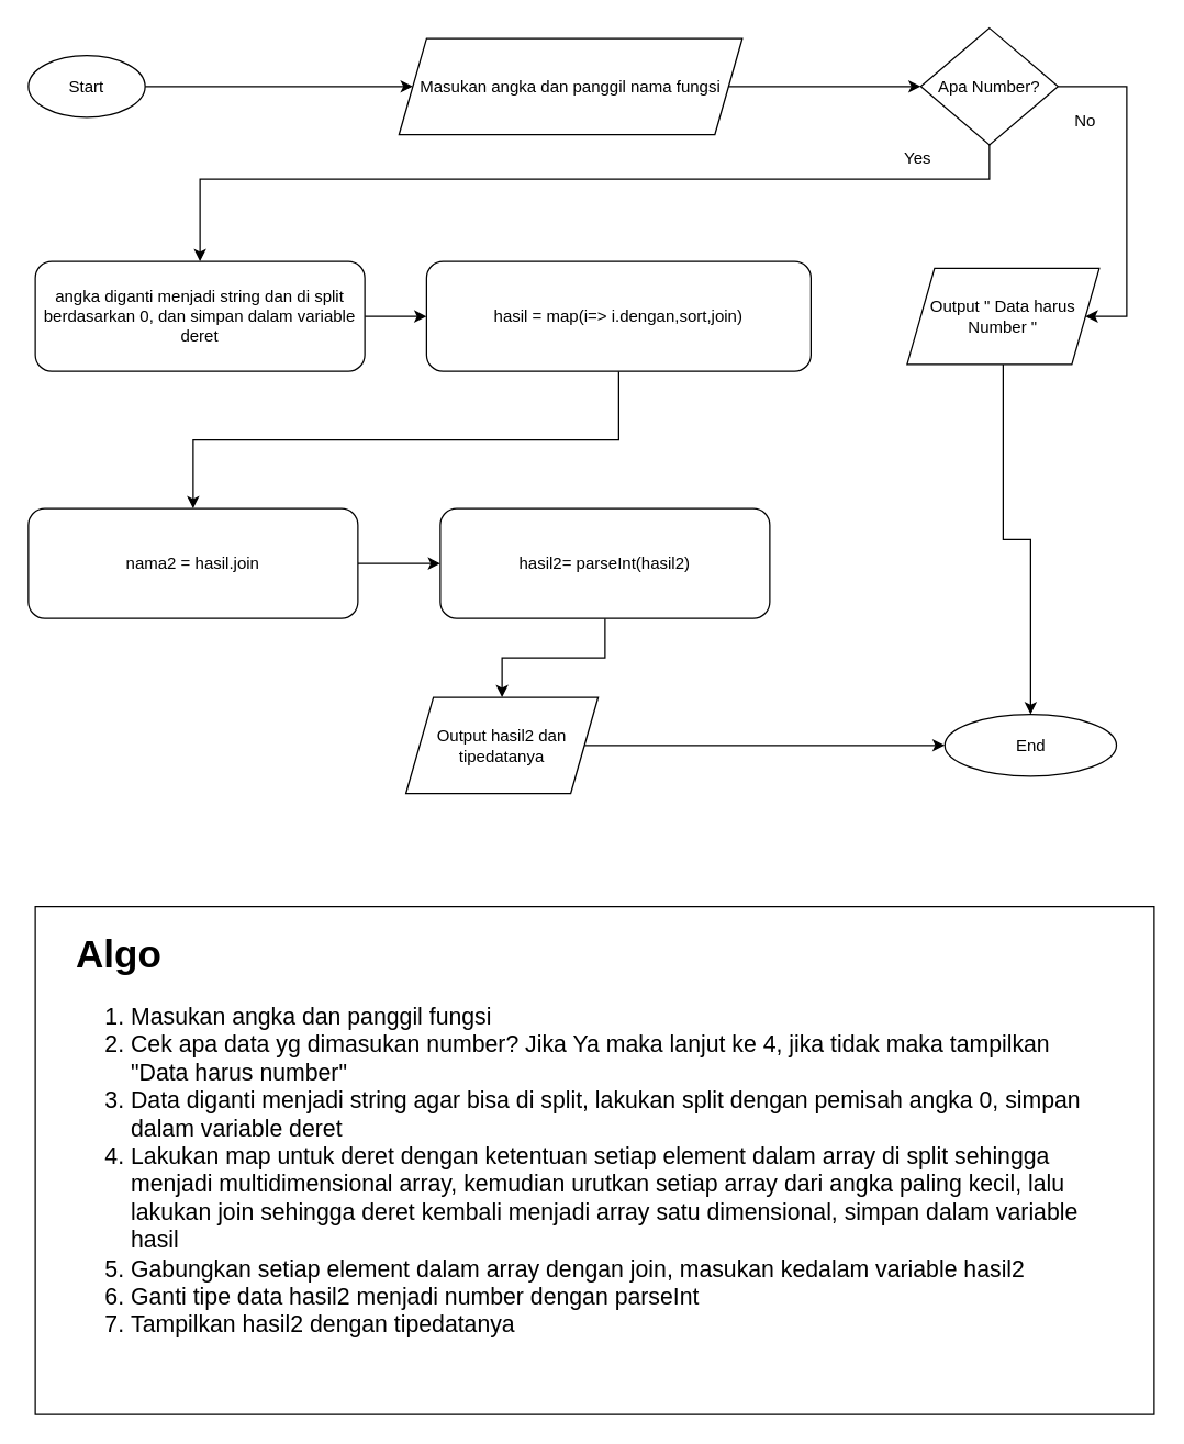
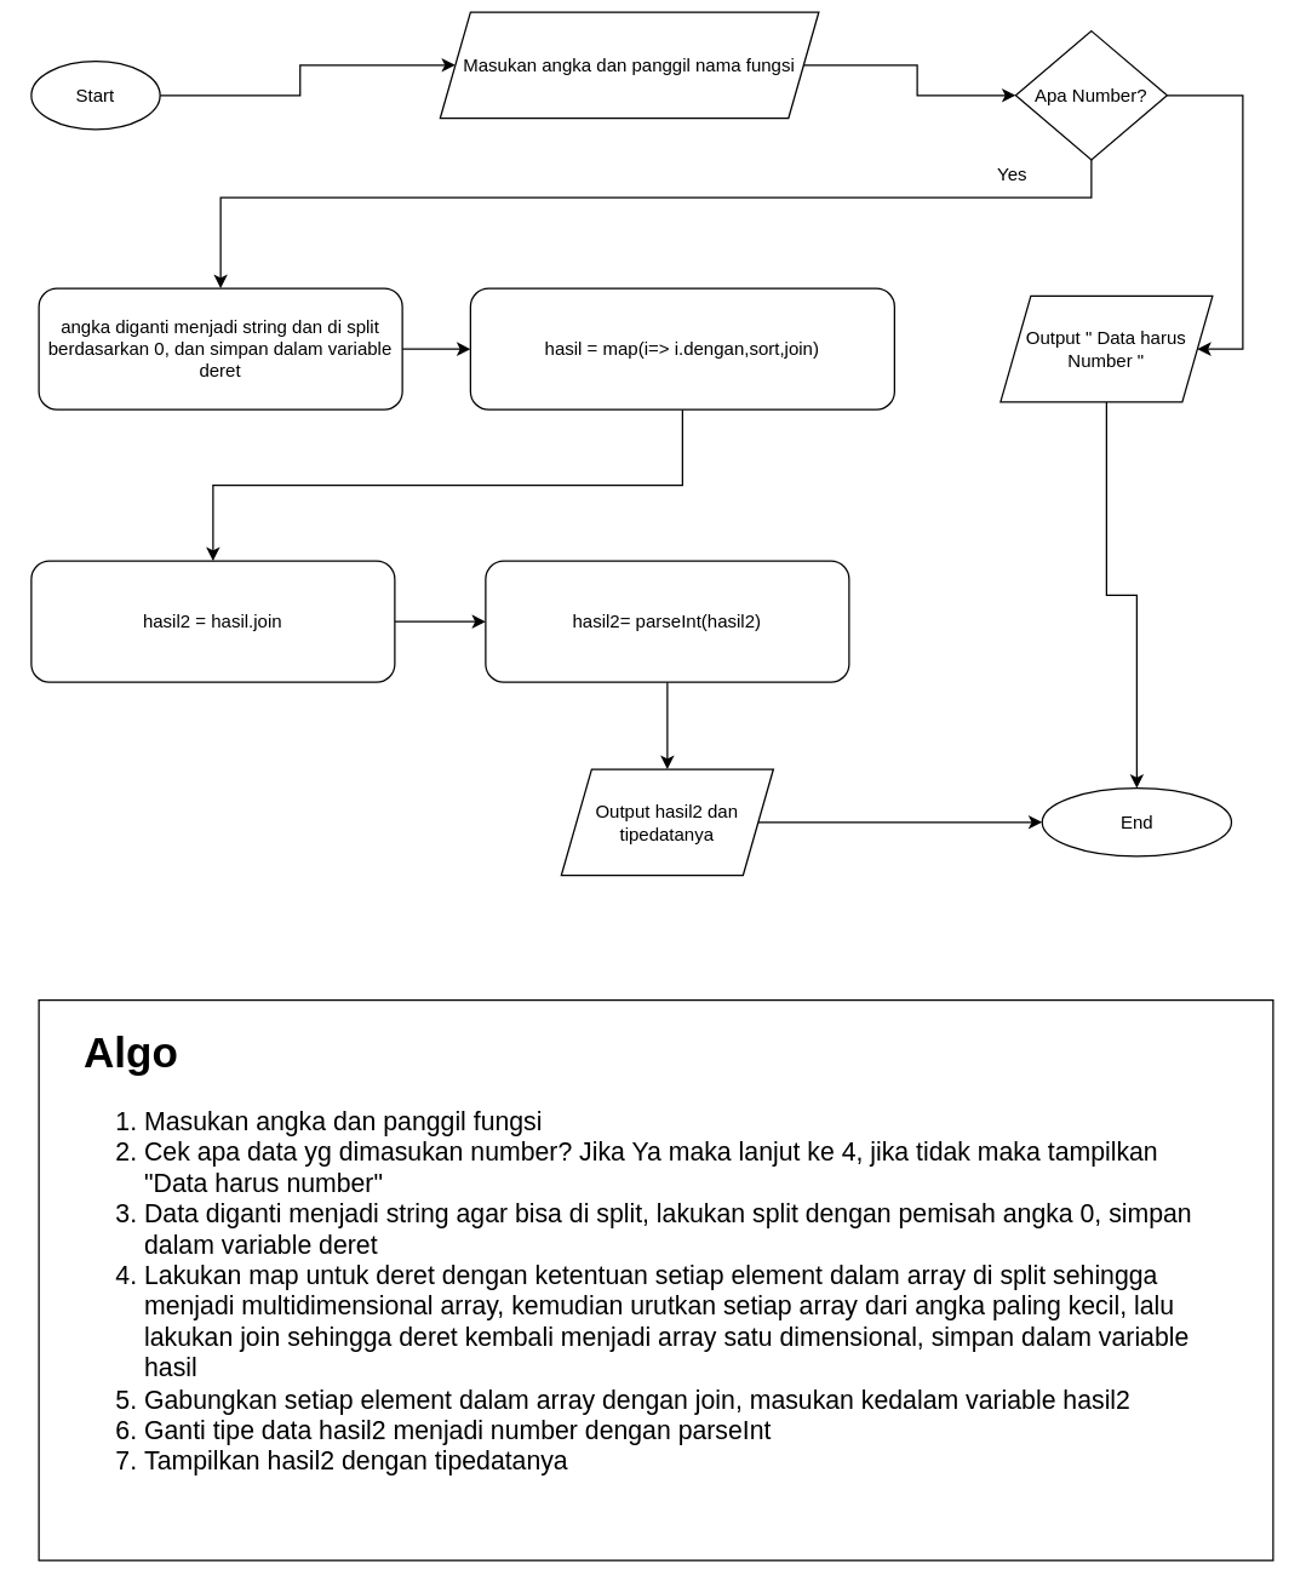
  <mxCell id="0" />
  <mxCell id="1" parent="0" />
  <mxCell id="2" value="" style="rounded=0;whiteSpace=wrap;html=1;labelBackgroundColor=none;fontSize=14;" vertex="1" parent="1"><mxGeometry x="25" y="660" width="815" height="370" as="geometry" /></mxCell>
  <mxCell id="3" style="edgeStyle=orthogonalEdgeStyle;rounded=0;orthogonalLoop=1;jettySize=auto;html=1;entryX=0;entryY=0.5;entryDx=0;entryDy=0;" edge="1" parent="1" source="4" target="6"><mxGeometry relative="1" as="geometry" /></mxCell>
  <mxCell id="4" value="Start" style="ellipse;whiteSpace=wrap;html=1;" vertex="1" parent="1"><mxGeometry x="20" y="40" width="85" height="45" as="geometry" /></mxCell>
  <mxCell id="5" style="edgeStyle=orthogonalEdgeStyle;rounded=0;orthogonalLoop=1;jettySize=auto;html=1;entryX=0;entryY=0.5;entryDx=0;entryDy=0;" edge="1" parent="1" source="6" target="9"><mxGeometry relative="1" as="geometry" /></mxCell>
- <mxCell id="6" value="Masukan angka dan panggil nama fungsi" style="shape=parallelogram;perimeter=parallelogramPerimeter;whiteSpace=wrap;html=1;fixedSize=1;" vertex="1" parent="1"><mxGeometry x="290" y="27.5" width="250" height="70" as="geometry" /></mxCell>
+ <mxCell id="6" value="Masukan angka dan panggil nama fungsi" style="shape=parallelogram;perimeter=parallelogramPerimeter;whiteSpace=wrap;html=1;fixedSize=1;" vertex="1" parent="1"><mxGeometry x="290" y="7.5" width="250" height="70" as="geometry" /></mxCell>
  <mxCell id="7" style="edgeStyle=orthogonalEdgeStyle;rounded=0;orthogonalLoop=1;jettySize=auto;html=1;fontSize=14;" edge="1" parent="1" source="9" target="13"><mxGeometry relative="1" as="geometry"><Array as="points"><mxPoint x="720" y="130" /><mxPoint x="145" y="130" /></Array></mxGeometry></mxCell>
  <mxCell id="8" style="edgeStyle=orthogonalEdgeStyle;rounded=0;orthogonalLoop=1;jettySize=auto;html=1;fontSize=14;exitX=1;exitY=0.5;exitDx=0;exitDy=0;entryX=1;entryY=0.5;entryDx=0;entryDy=0;" edge="1" parent="1" source="9" target="11"><mxGeometry relative="1" as="geometry"><Array as="points"><mxPoint x="820" y="62" /><mxPoint x="820" y="230" /></Array></mxGeometry></mxCell>
  <mxCell id="9" value="Apa Number?" style="rhombus;whiteSpace=wrap;html=1;" vertex="1" parent="1"><mxGeometry x="670" y="20" width="100" height="85" as="geometry" /></mxCell>
  <mxCell id="10" style="edgeStyle=orthogonalEdgeStyle;rounded=0;orthogonalLoop=1;jettySize=auto;html=1;fontSize=14;" edge="1" parent="1" source="11" target="22"><mxGeometry relative="1" as="geometry" /></mxCell>
  <mxCell id="11" value="Output &quot; Data harus Number &quot;" style="shape=parallelogram;perimeter=parallelogramPerimeter;whiteSpace=wrap;html=1;fixedSize=1;" vertex="1" parent="1"><mxGeometry x="660" y="195" width="140" height="70" as="geometry" /></mxCell>
  <mxCell id="12" style="edgeStyle=orthogonalEdgeStyle;rounded=0;orthogonalLoop=1;jettySize=auto;html=1;" edge="1" parent="1" source="13" target="15"><mxGeometry relative="1" as="geometry" /></mxCell>
  <mxCell id="13" value="angka diganti menjadi string dan di split berdasarkan 0, dan simpan dalam variable deret" style="rounded=1;whiteSpace=wrap;html=1;" vertex="1" parent="1"><mxGeometry x="25" y="190" width="240" height="80" as="geometry" /></mxCell>
  <mxCell id="14" style="edgeStyle=orthogonalEdgeStyle;rounded=0;orthogonalLoop=1;jettySize=auto;html=1;fontSize=14;" edge="1" parent="1" source="15" target="19"><mxGeometry relative="1" as="geometry"><Array as="points"><mxPoint x="450" y="320" /><mxPoint x="140" y="320" /></Array></mxGeometry></mxCell>
  <mxCell id="15" value="hasil = map(i=&amp;gt; i.dengan,sort,join)" style="rounded=1;whiteSpace=wrap;html=1;" vertex="1" parent="1"><mxGeometry x="310" y="190" width="280" height="80" as="geometry" /></mxCell>
  <mxCell id="16" style="edgeStyle=orthogonalEdgeStyle;rounded=0;orthogonalLoop=1;jettySize=auto;html=1;entryX=0.5;entryY=0;entryDx=0;entryDy=0;fontSize=14;" edge="1" parent="1" source="17" target="21"><mxGeometry relative="1" as="geometry" /></mxCell>
  <mxCell id="17" value="hasil2= parseInt(hasil2)" style="rounded=1;whiteSpace=wrap;html=1;" vertex="1" parent="1"><mxGeometry x="320" y="370" width="240" height="80" as="geometry" /></mxCell>
  <mxCell id="18" style="edgeStyle=orthogonalEdgeStyle;rounded=0;orthogonalLoop=1;jettySize=auto;html=1;fontSize=14;" edge="1" parent="1" source="19" target="17"><mxGeometry relative="1" as="geometry" /></mxCell>
- <mxCell id="19" value="nama2 = hasil.join" style="rounded=1;whiteSpace=wrap;html=1;" vertex="1" parent="1"><mxGeometry x="20" y="370" width="240" height="80" as="geometry" /></mxCell>
+ <mxCell id="19" value="hasil2 = hasil.join" style="rounded=1;whiteSpace=wrap;html=1;" vertex="1" parent="1"><mxGeometry x="20" y="370" width="240" height="80" as="geometry" /></mxCell>
  <mxCell id="20" style="edgeStyle=orthogonalEdgeStyle;rounded=0;orthogonalLoop=1;jettySize=auto;html=1;entryX=0;entryY=0.5;entryDx=0;entryDy=0;fontSize=14;" edge="1" parent="1" source="21" target="22"><mxGeometry relative="1" as="geometry" /></mxCell>
- <mxCell id="21" value="Output hasil2 dan tipedatanya" style="shape=parallelogram;perimeter=parallelogramPerimeter;whiteSpace=wrap;html=1;fixedSize=1;" vertex="1" parent="1"><mxGeometry x="295" y="507.5" width="140" height="70" as="geometry" /></mxCell>
+ <mxCell id="21" value="Output hasil2 dan tipedatanya" style="shape=parallelogram;perimeter=parallelogramPerimeter;whiteSpace=wrap;html=1;fixedSize=1;" vertex="1" parent="1"><mxGeometry x="370" y="507.5" width="140" height="70" as="geometry" /></mxCell>
  <mxCell id="22" value="End" style="ellipse;whiteSpace=wrap;html=1;" vertex="1" parent="1"><mxGeometry x="687.5" y="520" width="125" height="45" as="geometry" /></mxCell>
- <mxCell id="23" value="No" style="text;html=1;strokeColor=none;fillColor=none;align=center;verticalAlign=middle;whiteSpace=wrap;rounded=0;" vertex="1" parent="1"><mxGeometry x="770" y="77.5" width="40" height="20" as="geometry" /></mxCell>
  <mxCell id="24" value="Yes" style="text;html=1;strokeColor=none;fillColor=none;align=center;verticalAlign=middle;whiteSpace=wrap;rounded=0;" vertex="1" parent="1"><mxGeometry x="647.5" y="105" width="40" height="20" as="geometry" /></mxCell>
  <mxCell id="25" value="&lt;h1&gt;Algo&lt;/h1&gt;&lt;p&gt;&lt;/p&gt;&lt;ol style=&quot;font-size: 17px&quot;&gt;&lt;li&gt;Masukan angka dan panggil fungsi&lt;/li&gt;&lt;li&gt;Cek apa data yg dimasukan number? Jika Ya maka lanjut ke 4, jika tidak maka tampilkan &quot;Data harus number&quot;&lt;/li&gt;&lt;li&gt;Data diganti menjadi string agar bisa di split, lakukan split dengan pemisah angka 0, simpan dalam variable deret&lt;/li&gt;&lt;li&gt;Lakukan map untuk deret dengan ketentuan setiap element dalam array di split sehingga menjadi multidimensional array, kemudian urutkan setiap array dari angka paling kecil, lalu lakukan join sehingga deret kembali menjadi array satu dimensional, simpan dalam variable hasil&lt;/li&gt;&lt;li&gt;Gabungkan setiap element dalam array dengan join, masukan kedalam variable hasil2&lt;/li&gt;&lt;li&gt;Ganti tipe data hasil2 menjadi number dengan parseInt&lt;/li&gt;&lt;li&gt;Tampilkan hasil2 dengan tipedatanya&lt;/li&gt;&lt;/ol&gt;&lt;p&gt;&lt;/p&gt;" style="text;html=1;strokeColor=none;fillColor=none;spacing=5;spacingTop=-20;whiteSpace=wrap;overflow=hidden;rounded=0;fontSize=14;labelBackgroundColor=none;labelBorderColor=none;" vertex="1" parent="1"><mxGeometry x="50" y="670" width="760" height="320" as="geometry" /></mxCell>
